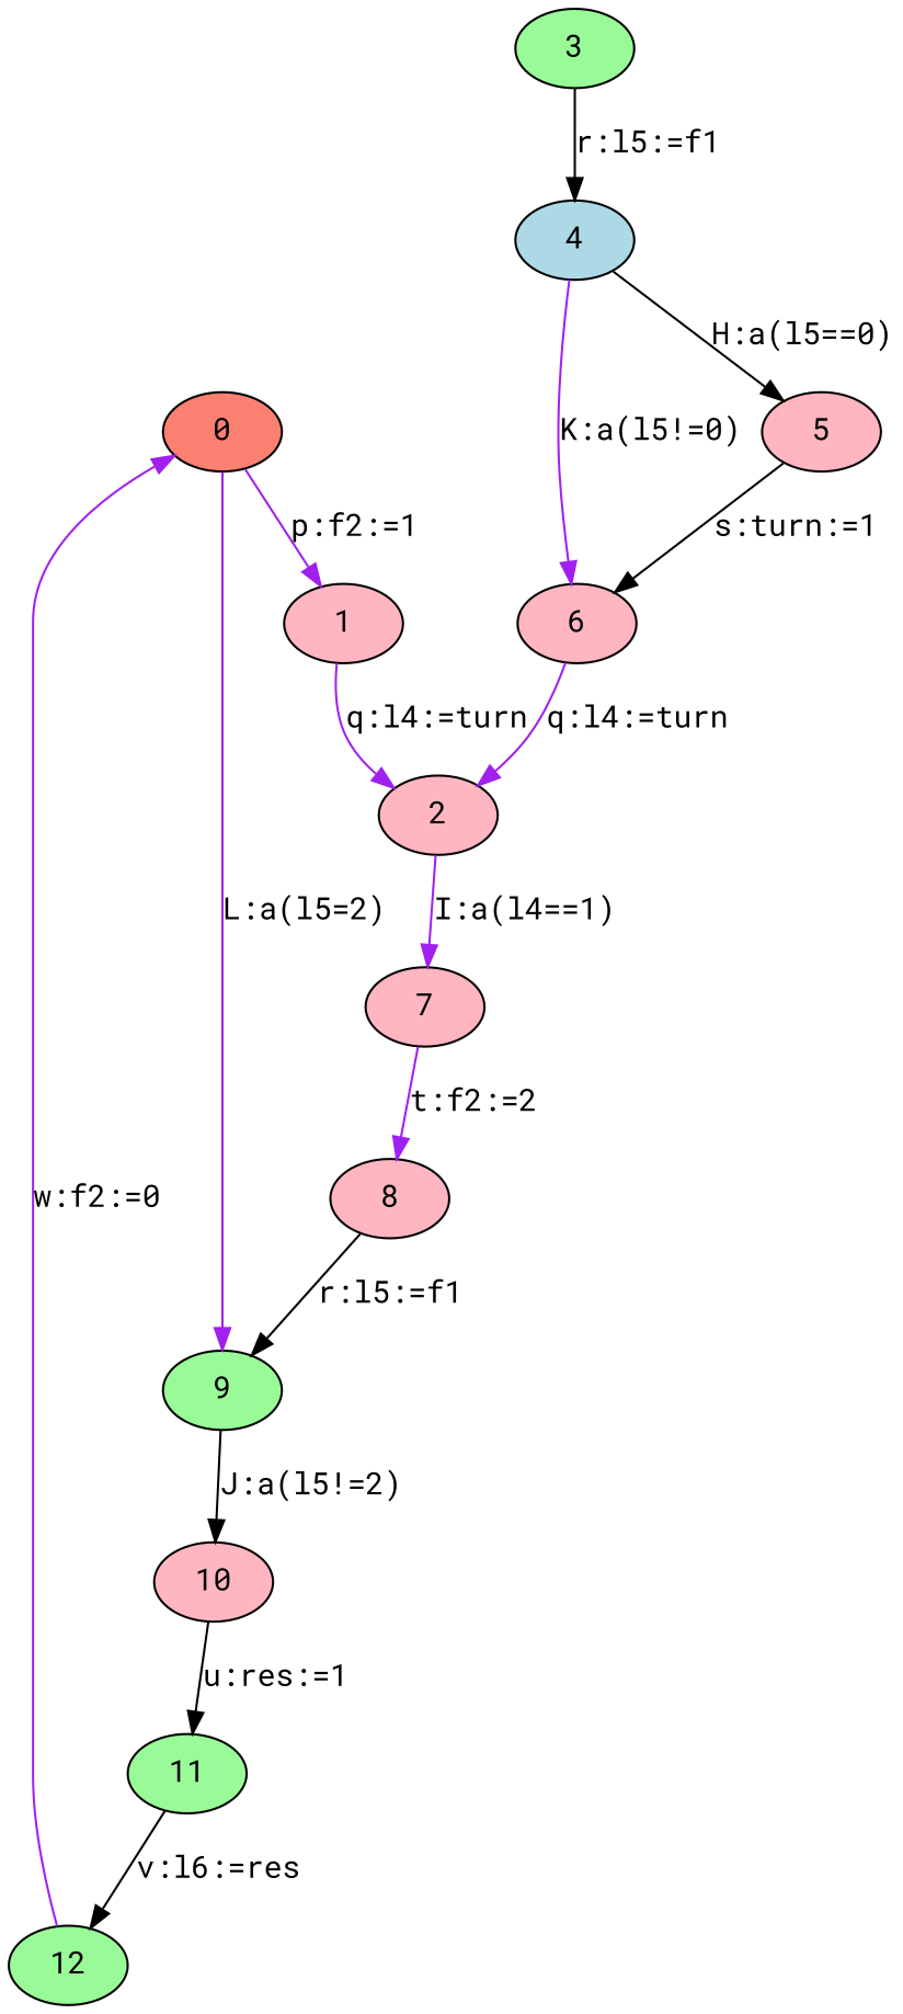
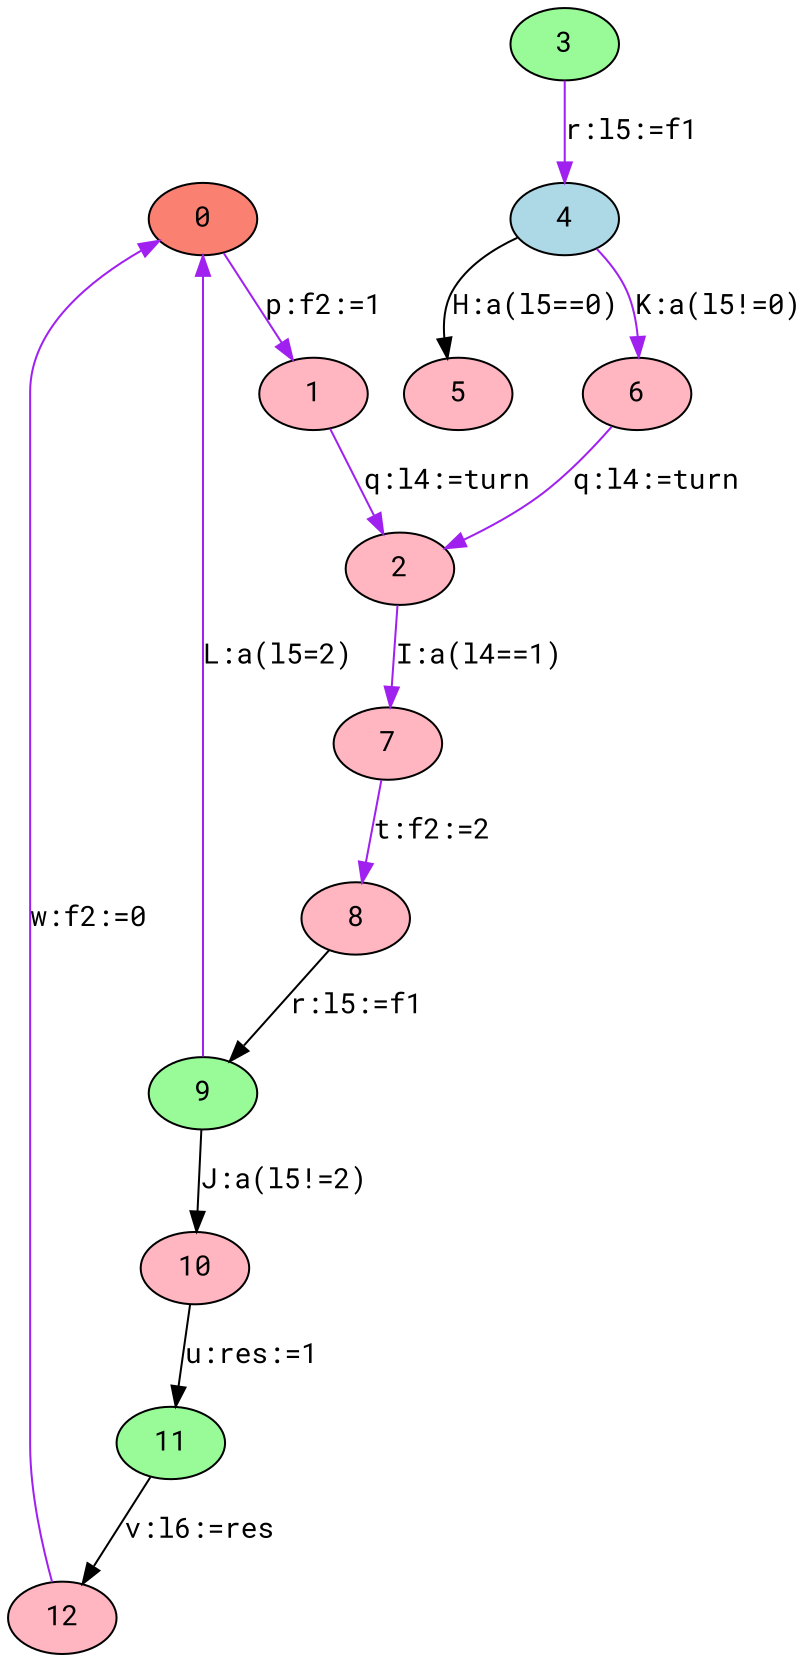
  digraph {
    fontname="Roboto Mono"
    node [fillcolor=lightpink fixedsize=false fontname="Roboto Mono" regular=false style=filled]
    edge [color=purple constraint=true decorate=false fontname="Roboto Mono" labelfloat=false]
    n1 [fillcolor=salmon label=0]
    n2 [label=1]
    n3 [label=2]
    n4 [label=7]
    n5 [fillcolor=palegreen label=3]
    n6 [fillcolor=lightblue label=4]
    n7 [label=8]
    n8 [label=5]
    n9 [label=6]
    n10 [fillcolor=palegreen label=9]
    n11 [label=10]
    n12 [fillcolor=palegreen label=11]
-   n13 [fillcolor=palegreen label=12]
+   n13 [label=12]
    n1 -> n2 [label="p:f2:=1"]
    n2 -> n3 [label="q:l4:=turn"]
    n3 -> n4 [label="I:a(l4==1)"]
    n4 -> n7 [label="t:f2:=2"]
-   n5 -> n6 [color=black label="r:l5:=f1"]
+   n5 -> n6 [label="r:l5:=f1"]
    n6 -> n8 [color=black label="H:a(l5==0)"]
    n6 -> n9 [label="K:a(l5!=0)"]
    n7 -> n10 [color=black label="r:l5:=f1"]
-   n8 -> n9 [color=black label="s:turn:=1"]
    n9 -> n3 [label="q:l4:=turn"]
-   n1 -> n10 [label="L:a(l5=2)"]
+   n10 -> n1 [label="L:a(l5=2)"]
    n10 -> n11 [color=black label="J:a(l5!=2)"]
    n11 -> n12 [color=black label="u:res:=1"]
    n12 -> n13 [color=black label="v:l6:=res"]
    n13 -> n1 [label="w:f2:=0"]
  }
